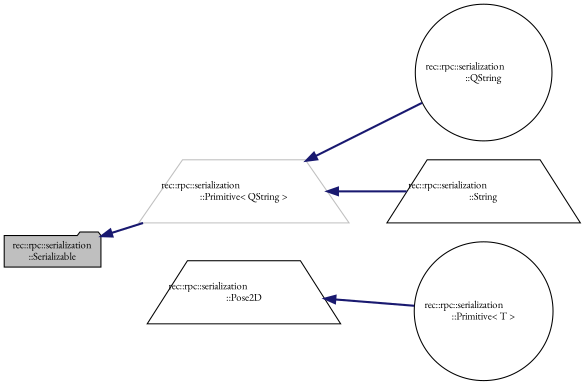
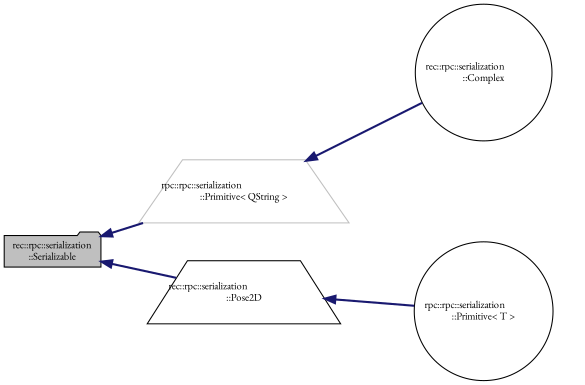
  digraph {
    fontname="EB Garamond"
    rankdir=LR
    node [color=black fillcolor=white fontname="EB Garamond" fontsize=10 shape=trapezium style=filled]
    edge [color=midnightblue dir=back fontname="EB Garamond" fontsize=10 labelfontname=FreeSans labelfontsize=10 style=bold]
    n1 [fillcolor=grey75 fontcolor=black height=0.2 label="rec::rpc::serialization\l::Serializable" shape=folder width=0.4]
-   n2 [color=grey75 height=0.2 label="rec::rpc::serialization\l::Primitive\< QString \>" width=0.4]
+   n2 [color=grey75 height=0.2 label="rpc::rpc::serialization\l::Primitive\< QString \>" width=0.4]
    n3 [height=0.2 label="rec::rpc::serialization\l::Pose2D" width=0.4]
-   n4 [height=0.2 label="rec::rpc::serialization\l::QString" shape=circle width=0.4]
-   n5 [height=0.2 label="rec::rpc::serialization\l::String" width=0.4]
-   n6 [height=0.2 label="rec::rpc::serialization\l::Primitive\< T \>" shape=circle width=0.4]
+   n4 [height=0.2 label="rec::rpc::serialization\l::Complex" shape=circle width=0.4]
+   n6 [height=0.2 label="rpc::rpc::serialization\l::Primitive\< T \>" shape=circle width=0.4]
    n1 -> n2
+   n1 -> n3
    n2 -> n4
-   n2 -> n5
    n3 -> n6
  }
